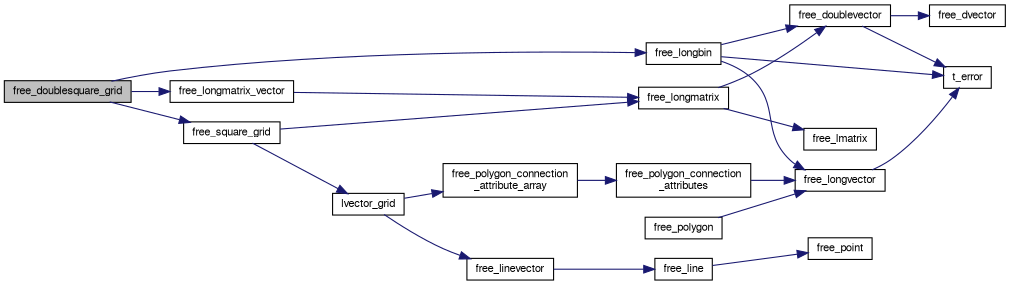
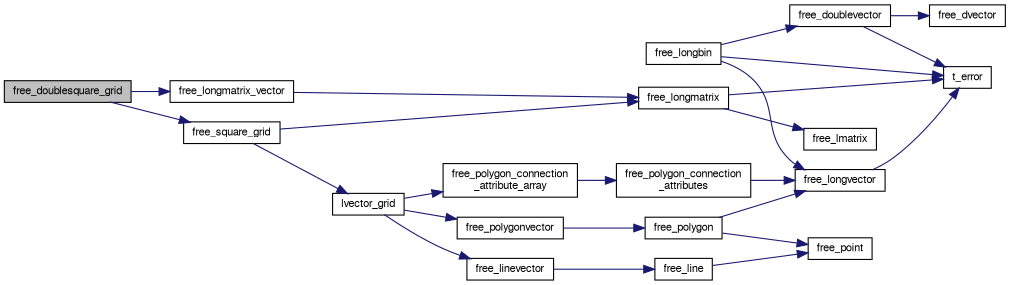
  digraph {
    rankdir=LR
    node [color=black fontname=FreeSans fontsize=10 shape=record]
    edge [color=midnightblue fontname=FreeSans fontsize=10 labelfontname=FreeSans labelfontsize=10 style=solid]
    n1 [fillcolor=grey75 fontcolor=black height=0.2 label=free_doublesquare_grid style=filled width=0.4]
    n2 [height=0.2 label=free_longbin width=0.4]
    n3 [height=0.2 label=free_longmatrix_vector width=0.4]
    n4 [height=0.2 label=free_square_grid width=0.4]
    n5 [height=0.2 label=t_error width=0.4]
    n6 [height=0.2 label=free_longvector width=0.4]
    n7 [height=0.2 label=free_doublevector width=0.4]
    n8 [height=0.2 label=free_longmatrix width=0.4]
    n9 [height=0.2 label=lvector_grid width=0.4]
    n10 [height=0.2 label=free_lmatrix width=0.4]
    n11 [height=0.2 label="free_polygon_connection\l_attribute_array" width=0.4]
+   n12 [height=0.2 label=free_polygonvector width=0.4]
    n13 [height=0.2 label=free_linevector width=0.4]
    n14 [height=0.2 label="free_polygon_connection\l_attributes" width=0.4]
    n15 [height=0.2 label=free_polygon width=0.4]
    n16 [height=0.2 label=free_line width=0.4]
    n17 [height=0.2 label=free_dvector width=0.4]
    n18 [height=0.2 label=free_point width=0.4]
-   n1 -> n2
    n1 -> n3
    n1 -> n4
    n2 -> n5
    n2 -> n6
    n2 -> n7
    n3 -> n8
    n4 -> n8
    n4 -> n9
    n6 -> n5
    n7 -> n5
    n7 -> n17
-   n8 -> n7
+   n8 -> n5
    n8 -> n10
    n9 -> n11
+   n9 -> n12
    n9 -> n13
    n11 -> n14
+   n12 -> n15
    n13 -> n16
    n14 -> n6
    n15 -> n6
+   n15 -> n18
    n16 -> n18
  }
